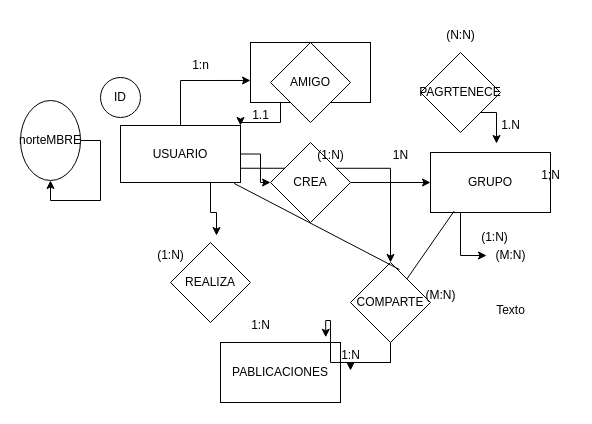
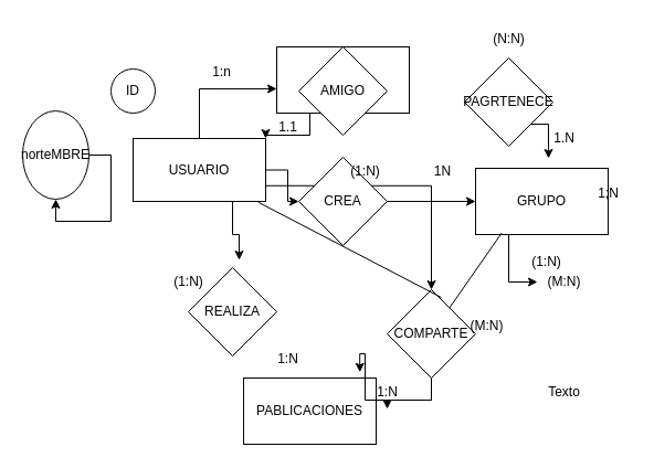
  <mxCell id="0" />
  <mxCell id="1" parent="0" />
  <mxCell id="2" value="" style="edgeStyle=orthogonalEdgeStyle;rounded=0;orthogonalLoop=1;jettySize=auto;html=1;" edge="1" parent="1" source="4" target="8"><mxGeometry relative="1" as="geometry" /></mxCell>
  <mxCell id="3" style="edgeStyle=orthogonalEdgeStyle;rounded=0;orthogonalLoop=1;jettySize=auto;html=1;exitX=1;exitY=0.75;exitDx=0;exitDy=0;" edge="1" parent="1" source="4" target="18"><mxGeometry relative="1" as="geometry" /></mxCell>
  <mxCell id="4" value="&lt;font style=&quot;vertical-align: inherit;&quot;&gt;&lt;font style=&quot;vertical-align: inherit;&quot;&gt;&lt;font style=&quot;vertical-align: inherit;&quot;&gt;&lt;font style=&quot;vertical-align: inherit;&quot;&gt;USUARIO&lt;/font&gt;&lt;/font&gt;&lt;/font&gt;&lt;/font&gt;" style="rounded=0;whiteSpace=wrap;html=1;" vertex="1" parent="1"><mxGeometry x="120" y="125" width="120" height="57" as="geometry" /></mxCell>
  <mxCell id="5" value="&lt;font style=&quot;vertical-align: inherit;&quot;&gt;&lt;font style=&quot;vertical-align: inherit;&quot;&gt;GRUPO&lt;/font&gt;&lt;/font&gt;" style="rounded=0;whiteSpace=wrap;html=1;" vertex="1" parent="1"><mxGeometry x="430" y="152" width="120" height="60" as="geometry" /></mxCell>
  <mxCell id="6" value="&lt;font style=&quot;vertical-align: inherit;&quot;&gt;&lt;font style=&quot;vertical-align: inherit;&quot;&gt;PABLICACIONES&lt;/font&gt;&lt;/font&gt;" style="rounded=0;whiteSpace=wrap;html=1;" vertex="1" parent="1"><mxGeometry x="220" y="342" width="120" height="60" as="geometry" /></mxCell>
  <mxCell id="7" value="" style="edgeStyle=orthogonalEdgeStyle;rounded=0;orthogonalLoop=1;jettySize=auto;html=1;" edge="1" parent="1" source="8" target="5"><mxGeometry relative="1" as="geometry" /></mxCell>
  <mxCell id="8" value="&lt;font style=&quot;vertical-align: inherit;&quot;&gt;&lt;font style=&quot;vertical-align: inherit;&quot;&gt;&lt;font style=&quot;vertical-align: inherit;&quot;&gt;&lt;font style=&quot;vertical-align: inherit;&quot;&gt;CREA&lt;/font&gt;&lt;/font&gt;&lt;/font&gt;&lt;/font&gt;" style="rhombus;whiteSpace=wrap;html=1;" vertex="1" parent="1"><mxGeometry x="270" y="142" width="80" height="80" as="geometry" /></mxCell>
  <mxCell id="9" value="&lt;font style=&quot;vertical-align: inherit;&quot;&gt;&lt;font style=&quot;vertical-align: inherit;&quot;&gt;&lt;font style=&quot;vertical-align: inherit;&quot;&gt;&lt;font style=&quot;vertical-align: inherit;&quot;&gt;REALIZA&lt;/font&gt;&lt;/font&gt;&lt;/font&gt;&lt;/font&gt;" style="rhombus;whiteSpace=wrap;html=1;" vertex="1" parent="1"><mxGeometry x="170" y="242" width="80" height="80" as="geometry" /></mxCell>
  <mxCell id="10" style="edgeStyle=orthogonalEdgeStyle;rounded=0;orthogonalLoop=1;jettySize=auto;html=1;exitX=0.75;exitY=1;exitDx=0;exitDy=0;entryX=0.575;entryY=-0.087;entryDx=0;entryDy=0;entryPerimeter=0;" edge="1" parent="1" source="4" target="9"><mxGeometry relative="1" as="geometry" /></mxCell>
- <mxCell id="11" value="&lt;font style=&quot;vertical-align: inherit;&quot;&gt;&lt;font style=&quot;vertical-align: inherit;&quot;&gt;ID&lt;/font&gt;&lt;/font&gt;" style="ellipse;whiteSpace=wrap;html=1;" vertex="1" parent="1"><mxGeometry x="100" y="77" width="40" height="40" as="geometry" /></mxCell>
+ <mxCell id="11" value="&lt;font style=&quot;vertical-align: inherit;&quot;&gt;&lt;font style=&quot;vertical-align: inherit;&quot;&gt;ID&lt;/font&gt;&lt;/font&gt;" style="ellipse;whiteSpace=wrap;html=1;" vertex="1" parent="1"><mxGeometry x="100" y="62" width="40" height="40" as="geometry" /></mxCell>
  <mxCell id="12" style="edgeStyle=orthogonalEdgeStyle;rounded=0;orthogonalLoop=1;jettySize=auto;html=1;exitX=0.25;exitY=1;exitDx=0;exitDy=0;entryX=1;entryY=0;entryDx=0;entryDy=0;" edge="1" parent="1" source="13" target="4"><mxGeometry relative="1" as="geometry" /></mxCell>
  <mxCell id="13" value="" style="rounded=0;whiteSpace=wrap;html=1;" vertex="1" parent="1"><mxGeometry x="250" y="42" width="120" height="60" as="geometry" /></mxCell>
  <mxCell id="14" value="&lt;font style=&quot;vertical-align: inherit;&quot;&gt;&lt;font style=&quot;vertical-align: inherit;&quot;&gt;AMIGO&lt;/font&gt;&lt;/font&gt;" style="rhombus;whiteSpace=wrap;html=1;" vertex="1" parent="1"><mxGeometry x="270" y="42" width="80" height="80" as="geometry" /></mxCell>
  <mxCell id="15" style="edgeStyle=orthogonalEdgeStyle;rounded=0;orthogonalLoop=1;jettySize=auto;html=1;exitX=0.5;exitY=0;exitDx=0;exitDy=0;entryX=0;entryY=0.633;entryDx=0;entryDy=0;entryPerimeter=0;" edge="1" parent="1" source="4" target="13"><mxGeometry relative="1" as="geometry" /></mxCell>
  <mxCell id="16" value="&lt;font style=&quot;vertical-align: inherit;&quot;&gt;&lt;font style=&quot;vertical-align: inherit;&quot;&gt;PAGRTENECE&lt;/font&gt;&lt;/font&gt;" style="rhombus;whiteSpace=wrap;html=1;" vertex="1" parent="1"><mxGeometry x="420" width="80" height="80" as="geometry" y="52" /></mxCell>
  <mxCell id="17" style="edgeStyle=orthogonalEdgeStyle;rounded=0;orthogonalLoop=1;jettySize=auto;html=1;" edge="1" parent="1" source="18" target="32"><mxGeometry relative="1" as="geometry" /></mxCell>
  <mxCell id="18" value="&lt;font style=&quot;vertical-align: inherit;&quot;&gt;&lt;font style=&quot;vertical-align: inherit;&quot;&gt;COMPARTE&lt;/font&gt;&lt;/font&gt;" style="rhombus;whiteSpace=wrap;html=1;" vertex="1" parent="1"><mxGeometry x="350" y="262" width="80" height="80" as="geometry" /></mxCell>
  <mxCell id="19" style="edgeStyle=orthogonalEdgeStyle;rounded=0;orthogonalLoop=1;jettySize=auto;html=1;exitX=1;exitY=1;exitDx=0;exitDy=0;entryX=0.55;entryY=-0.15;entryDx=0;entryDy=0;entryPerimeter=0;" edge="1" parent="1" source="16" target="5"><mxGeometry relative="1" as="geometry" /></mxCell>
- <mxCell id="20" value="&lt;font style=&quot;vertical-align: inherit;&quot;&gt;&lt;font style=&quot;vertical-align: inherit;&quot;&gt;Texto&lt;/font&gt;&lt;/font&gt;" style="text;html=1;align=center;verticalAlign=middle;resizable=0;points=[];autosize=1;strokeColor=none;fillColor=none;" vertex="1" parent="1"><mxGeometry x="485" y="295" width="50" height="30" as="geometry" /></mxCell>
+ <mxCell id="20" value="&lt;font style=&quot;vertical-align: inherit;&quot;&gt;&lt;font style=&quot;vertical-align: inherit;&quot;&gt;Texto&lt;/font&gt;&lt;/font&gt;" style="text;html=1;align=center;verticalAlign=middle;resizable=0;points=[];autosize=1;strokeColor=none;fillColor=none;" vertex="1" parent="1"><mxGeometry x="485" y="340" width="50" height="30" as="geometry" /></mxCell>
  <mxCell id="21" value="&lt;font style=&quot;vertical-align: inherit;&quot;&gt;&lt;font style=&quot;vertical-align: inherit;&quot;&gt;1:N&lt;/font&gt;&lt;/font&gt;" style="text;html=1;align=center;verticalAlign=middle;resizable=0;points=[];autosize=1;strokeColor=none;fillColor=none;" vertex="1" parent="1"><mxGeometry x="240" y="310" width="40" height="30" as="geometry" /></mxCell>
  <mxCell id="22" value="&lt;font style=&quot;vertical-align: inherit;&quot;&gt;&lt;font style=&quot;vertical-align: inherit;&quot;&gt;&lt;font style=&quot;vertical-align: inherit;&quot;&gt;&lt;font style=&quot;vertical-align: inherit;&quot;&gt;&lt;font style=&quot;vertical-align: inherit;&quot;&gt;&lt;font style=&quot;vertical-align: inherit;&quot;&gt;&lt;font style=&quot;vertical-align: inherit;&quot;&gt;&lt;font style=&quot;vertical-align: inherit;&quot;&gt;(1:N)&lt;/font&gt;&lt;/font&gt;&lt;/font&gt;&lt;/font&gt;&lt;/font&gt;&lt;/font&gt;&lt;/font&gt;&lt;/font&gt;" style="text;html=1;align=center;verticalAlign=middle;resizable=0;points=[];autosize=1;strokeColor=none;fillColor=none;" vertex="1" parent="1"><mxGeometry x="145" y="240" width="50" height="30" as="geometry" /></mxCell>
  <mxCell id="23" value="&lt;font style=&quot;vertical-align: inherit;&quot;&gt;&lt;font style=&quot;vertical-align: inherit;&quot;&gt;1N&lt;/font&gt;&lt;/font&gt;" style="text;html=1;align=center;verticalAlign=middle;resizable=0;points=[];autosize=1;strokeColor=none;fillColor=none;" vertex="1" parent="1"><mxGeometry x="380" y="140" width="40" height="30" as="geometry" /></mxCell>
  <mxCell id="24" value="&lt;font style=&quot;vertical-align: inherit;&quot;&gt;&lt;font style=&quot;vertical-align: inherit;&quot;&gt;1.1&lt;/font&gt;&lt;/font&gt;" style="text;html=1;align=center;verticalAlign=middle;resizable=0;points=[];autosize=1;strokeColor=none;fillColor=none;" vertex="1" parent="1"><mxGeometry x="240" y="100" width="40" height="30" as="geometry" /></mxCell>
  <mxCell id="25" value="&lt;font style=&quot;vertical-align: inherit;&quot;&gt;&lt;font style=&quot;vertical-align: inherit;&quot;&gt;(1:N)&lt;/font&gt;&lt;/font&gt;" style="text;html=1;align=center;verticalAlign=middle;resizable=0;points=[];autosize=1;strokeColor=none;fillColor=none;" vertex="1" parent="1"><mxGeometry x="469" y="222" width="50" height="30" as="geometry" /></mxCell>
  <mxCell id="26" value="&lt;font style=&quot;vertical-align: inherit;&quot;&gt;&lt;font style=&quot;vertical-align: inherit;&quot;&gt;1.N&lt;/font&gt;&lt;/font&gt;" style="text;html=1;align=center;verticalAlign=middle;resizable=0;points=[];autosize=1;strokeColor=none;fillColor=none;" vertex="1" parent="1"><mxGeometry x="490" y="110" width="40" height="30" as="geometry" /></mxCell>
  <mxCell id="27" value="&lt;font style=&quot;vertical-align: inherit;&quot;&gt;&lt;font style=&quot;vertical-align: inherit;&quot;&gt;1:n&lt;/font&gt;&lt;/font&gt;" style="text;html=1;align=center;verticalAlign=middle;resizable=0;points=[];autosize=1;strokeColor=none;fillColor=none;" vertex="1" parent="1"><mxGeometry x="180" y="50" width="40" height="30" as="geometry" /></mxCell>
  <mxCell id="28" value="&lt;font style=&quot;vertical-align: inherit;&quot;&gt;&lt;font style=&quot;vertical-align: inherit;&quot;&gt;(N:N)&lt;/font&gt;&lt;/font&gt;" style="text;html=1;align=center;verticalAlign=middle;resizable=0;points=[];autosize=1;strokeColor=none;fillColor=none;" vertex="1" parent="1"><mxGeometry x="435" y="20" width="50" height="30" as="geometry" /></mxCell>
  <mxCell id="29" value="&lt;font style=&quot;vertical-align: inherit;&quot;&gt;&lt;font style=&quot;vertical-align: inherit;&quot;&gt;&lt;font style=&quot;vertical-align: inherit;&quot;&gt;&lt;font style=&quot;vertical-align: inherit;&quot;&gt;&lt;font style=&quot;vertical-align: inherit;&quot;&gt;&lt;font style=&quot;vertical-align: inherit;&quot;&gt;(M:N)&lt;/font&gt;&lt;/font&gt;&lt;/font&gt;&lt;/font&gt;&lt;/font&gt;&lt;/font&gt;" style="text;html=1;align=center;verticalAlign=middle;resizable=0;points=[];autosize=1;strokeColor=none;fillColor=none;" vertex="1" parent="1"><mxGeometry x="485" y="240" width="50" height="30" as="geometry" /></mxCell>
  <mxCell id="30" value="&lt;font style=&quot;vertical-align: inherit;&quot;&gt;&lt;font style=&quot;vertical-align: inherit;&quot;&gt;norteMBRE&lt;/font&gt;&lt;/font&gt;" style="ellipse;whiteSpace=wrap;html=1;" vertex="1" parent="1"><mxGeometry x="20" y="100" width="60" height="80" as="geometry" /></mxCell>
  <mxCell id="31" style="edgeStyle=orthogonalEdgeStyle;rounded=0;orthogonalLoop=1;jettySize=auto;html=1;exitX=0.25;exitY=1;exitDx=0;exitDy=0;entryX=0.02;entryY=0.5;entryDx=0;entryDy=0;entryPerimeter=0;" edge="1" parent="1" source="5" target="29"><mxGeometry relative="1" as="geometry" /></mxCell>
  <mxCell id="32" value="&lt;font style=&quot;vertical-align: inherit;&quot;&gt;&lt;font style=&quot;vertical-align: inherit;&quot;&gt;1:N&lt;/font&gt;&lt;/font&gt;" style="text;html=1;align=center;verticalAlign=middle;resizable=0;points=[];autosize=1;strokeColor=none;fillColor=none;" vertex="1" parent="1"><mxGeometry x="330" y="340" width="40" height="30" as="geometry" /></mxCell>
  <mxCell id="33" value="&lt;font style=&quot;vertical-align: inherit;&quot;&gt;&lt;font style=&quot;vertical-align: inherit;&quot;&gt;1;N&lt;/font&gt;&lt;/font&gt;" style="text;html=1;align=center;verticalAlign=middle;resizable=0;points=[];autosize=1;strokeColor=none;fillColor=none;" vertex="1" parent="1"><mxGeometry x="530" y="160" width="40" height="30" as="geometry" /></mxCell>
  <mxCell id="34" style="edgeStyle=orthogonalEdgeStyle;rounded=0;orthogonalLoop=1;jettySize=auto;html=1;exitX=1;exitY=0.5;exitDx=0;exitDy=0;" edge="1" parent="1" source="30" target="30"><mxGeometry relative="1" as="geometry" /></mxCell>
  <mxCell id="35" value="&lt;font style=&quot;vertical-align: inherit;&quot;&gt;&lt;font style=&quot;vertical-align: inherit;&quot;&gt;(1:N)&lt;/font&gt;&lt;/font&gt;" style="text;html=1;align=center;verticalAlign=middle;resizable=0;points=[];autosize=1;strokeColor=none;fillColor=none;" vertex="1" parent="1"><mxGeometry x="305" y="140" width="50" height="30" as="geometry" /></mxCell>
  <mxCell id="36" value="" style="endArrow=none;html=1;rounded=0;exitX=0.947;exitY=1.016;exitDx=0;exitDy=0;exitPerimeter=0;entryX=0.613;entryY=0.088;entryDx=0;entryDy=0;entryPerimeter=0;" edge="1" parent="1" source="4" target="18"><mxGeometry relative="1" as="geometry"><mxPoint x="280" y="252" as="sourcePoint" /><mxPoint x="440" y="252" as="targetPoint" /></mxGeometry></mxCell>
  <mxCell id="37" value="" style="endArrow=none;html=1;rounded=0;entryX=0.197;entryY=0.977;entryDx=0;entryDy=0;entryPerimeter=0;" edge="1" parent="1" source="18" target="5"><mxGeometry relative="1" as="geometry"><mxPoint x="280" y="252" as="sourcePoint" /><mxPoint x="440" y="252" as="targetPoint" /></mxGeometry></mxCell>
  <mxCell id="38" style="edgeStyle=orthogonalEdgeStyle;rounded=0;orthogonalLoop=1;jettySize=auto;html=1;entryX=-0.119;entryY=-0.108;entryDx=0;entryDy=0;entryPerimeter=0;" edge="1" parent="1" source="18" target="32"><mxGeometry relative="1" as="geometry" /></mxCell>
  <mxCell id="39" value="&lt;font style=&quot;vertical-align: inherit;&quot;&gt;&lt;font style=&quot;vertical-align: inherit;&quot;&gt;(M:N)&lt;/font&gt;&lt;/font&gt;" style="text;html=1;align=center;verticalAlign=middle;resizable=0;points=[];autosize=1;strokeColor=none;fillColor=none;" vertex="1" parent="1"><mxGeometry x="415" y="280" width="50" height="30" as="geometry" /></mxCell>
